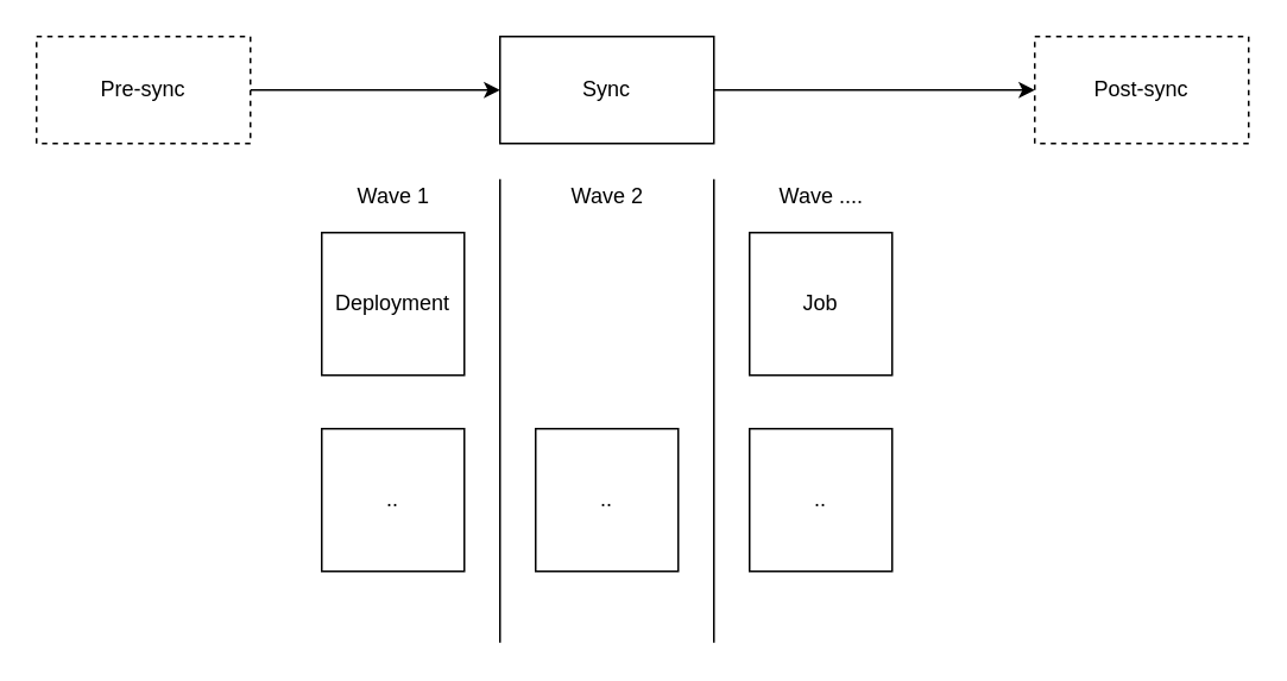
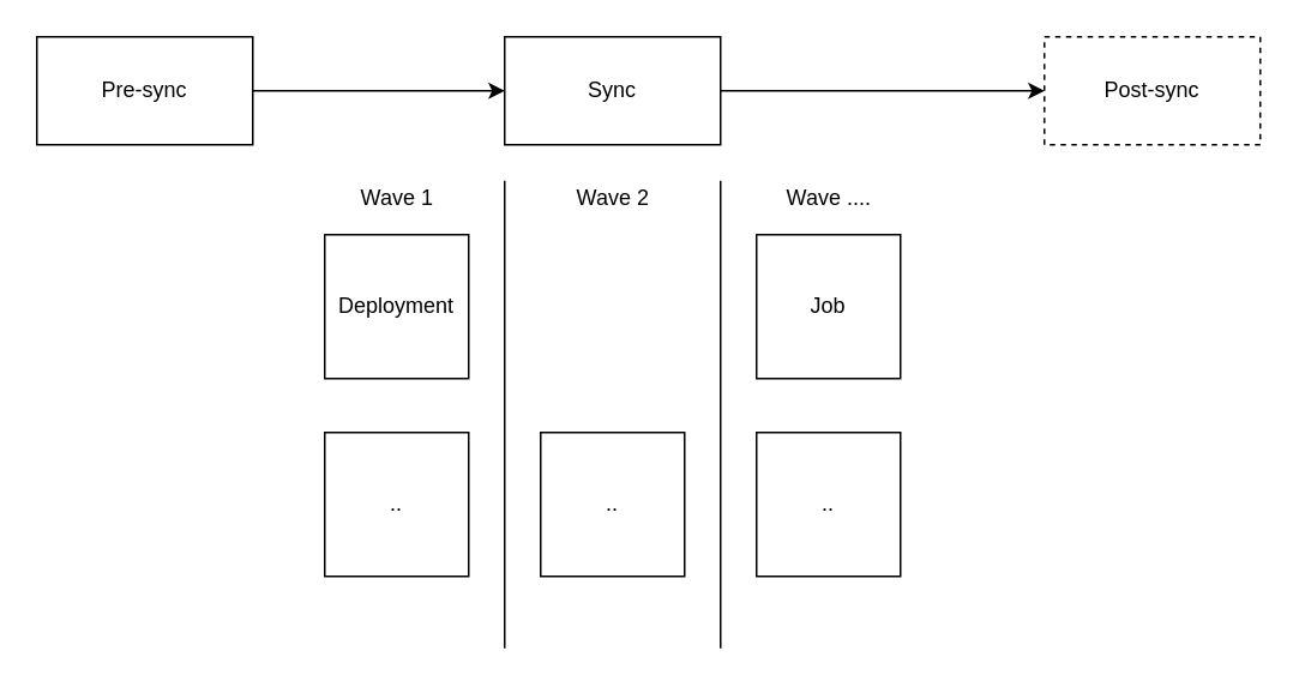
  <mxCell id="0" />
  <mxCell id="1" parent="0" />
  <mxCell id="2" value="" style="edgeStyle=orthogonalEdgeStyle;rounded=0;orthogonalLoop=1;jettySize=auto;html=1;" edge="1" parent="1" source="3" target="5"><mxGeometry relative="1" as="geometry" /></mxCell>
- <mxCell id="3" value="Pre-sync" style="rounded=0;whiteSpace=wrap;html=1;dashed=1;" vertex="1" parent="1"><mxGeometry x="20" y="20" width="120" height="60" as="geometry" /></mxCell>
+ <mxCell id="3" value="Pre-sync" style="rounded=0;whiteSpace=wrap;html=1;" vertex="1" parent="1"><mxGeometry x="20" y="20" width="120" height="60" as="geometry" /></mxCell>
  <mxCell id="4" value="" style="edgeStyle=orthogonalEdgeStyle;rounded=0;orthogonalLoop=1;jettySize=auto;html=1;" edge="1" parent="1" source="5" target="6"><mxGeometry relative="1" as="geometry" /></mxCell>
  <mxCell id="5" value="Sync" style="rounded=0;whiteSpace=wrap;html=1;" vertex="1" parent="1"><mxGeometry x="280" y="20" width="120" height="60" as="geometry" /></mxCell>
  <mxCell id="6" value="Post-sync" style="rounded=0;whiteSpace=wrap;html=1;dashed=1;" vertex="1" parent="1"><mxGeometry x="580" y="20" width="120" height="60" as="geometry" /></mxCell>
  <mxCell id="7" value="Deployment" style="whiteSpace=wrap;html=1;aspect=fixed;" vertex="1" parent="1"><mxGeometry x="180" y="130" width="80" height="80" as="geometry" /></mxCell>
  <mxCell id="8" value=".." style="whiteSpace=wrap;html=1;aspect=fixed;" vertex="1" parent="1"><mxGeometry x="180" y="240" width="80" height="80" as="geometry" /></mxCell>
  <mxCell id="9" value=".." style="whiteSpace=wrap;html=1;aspect=fixed;" vertex="1" parent="1"><mxGeometry x="300" y="240" width="80" height="80" as="geometry" /></mxCell>
  <mxCell id="10" value="Job" style="whiteSpace=wrap;html=1;aspect=fixed;" vertex="1" parent="1"><mxGeometry x="420" y="130" width="80" height="80" as="geometry" /></mxCell>
  <mxCell id="11" value=".." style="whiteSpace=wrap;html=1;aspect=fixed;" vertex="1" parent="1"><mxGeometry x="420" y="240" width="80" height="80" as="geometry" /></mxCell>
  <mxCell id="12" value="" style="endArrow=none;html=1;rounded=0;" edge="1" parent="1"><mxGeometry width="50" height="50" relative="1" as="geometry"><mxPoint x="280" y="360" as="sourcePoint" /><mxPoint x="280" y="100" as="targetPoint" /></mxGeometry></mxCell>
  <mxCell id="13" value="" style="endArrow=none;html=1;rounded=0;" edge="1" parent="1"><mxGeometry width="50" height="50" relative="1" as="geometry"><mxPoint x="400" y="360" as="sourcePoint" /><mxPoint x="400" y="100" as="targetPoint" /></mxGeometry></mxCell>
  <mxCell id="14" value="Wave 1" style="text;html=1;align=center;verticalAlign=middle;resizable=0;points=[];autosize=1;strokeColor=none;fillColor=none;" vertex="1" parent="1"><mxGeometry x="190" y="100" width="60" height="20" as="geometry" /></mxCell>
  <mxCell id="15" value="Wave 2" style="text;html=1;align=center;verticalAlign=middle;resizable=0;points=[];autosize=1;strokeColor=none;fillColor=none;" vertex="1" parent="1"><mxGeometry x="310" y="100" width="60" height="20" as="geometry" /></mxCell>
  <mxCell id="16" value="Wave ...." style="text;html=1;align=center;verticalAlign=middle;resizable=0;points=[];autosize=1;strokeColor=none;fillColor=none;" vertex="1" parent="1"><mxGeometry x="430" y="100" width="60" height="20" as="geometry" /></mxCell>
